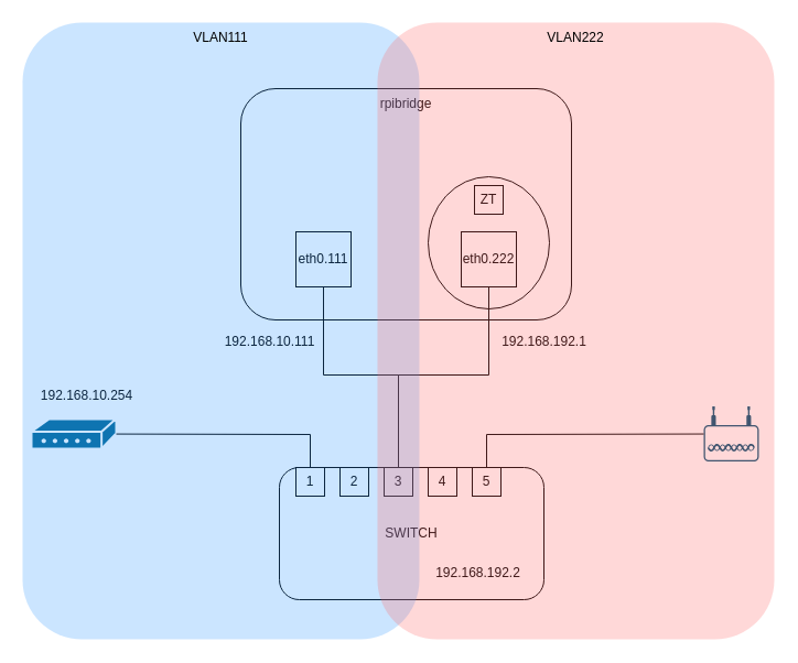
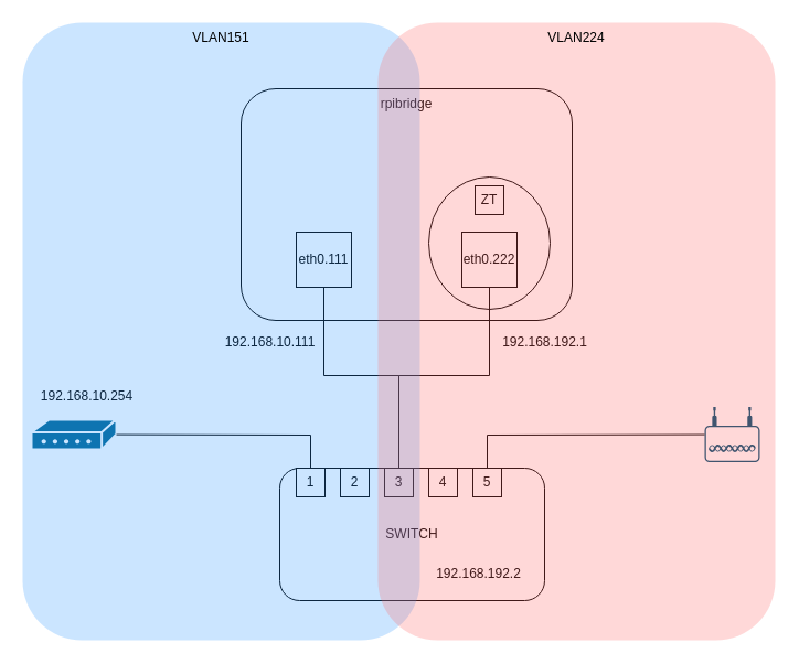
  <mxCell id="0" />
  <mxCell id="1" parent="0" />
  <mxCell id="2" value="SWITCH" style="rounded=1;whiteSpace=wrap;html=1;" parent="1" vertex="1"><mxGeometry x="253" y="424" width="240" height="120" as="geometry" /></mxCell>
  <mxCell id="3" value="1" style="whiteSpace=wrap;html=1;aspect=fixed;" parent="1" vertex="1"><mxGeometry x="268" y="424" width="26" height="26" as="geometry" /></mxCell>
  <mxCell id="4" value="2" style="whiteSpace=wrap;html=1;aspect=fixed;" parent="1" vertex="1"><mxGeometry x="308" y="424" width="26" height="26" as="geometry" /></mxCell>
  <mxCell id="5" value="3" style="whiteSpace=wrap;html=1;aspect=fixed;" parent="1" vertex="1"><mxGeometry x="348" y="424" width="26" height="26" as="geometry" /></mxCell>
  <mxCell id="6" value="4" style="whiteSpace=wrap;html=1;aspect=fixed;" parent="1" vertex="1"><mxGeometry x="388" y="424" width="26" height="26" as="geometry" /></mxCell>
  <mxCell id="7" value="5" style="whiteSpace=wrap;html=1;aspect=fixed;" parent="1" vertex="1"><mxGeometry x="428" y="424" width="26" height="26" as="geometry" /></mxCell>
  <mxCell id="8" value="rpibridge" style="rounded=1;whiteSpace=wrap;html=1;verticalAlign=top;" parent="1" vertex="1"><mxGeometry x="218" y="80" width="300" height="210" as="geometry" /></mxCell>
  <mxCell id="9" value="eth0.111" style="whiteSpace=wrap;html=1;aspect=fixed;" parent="1" vertex="1"><mxGeometry x="268" y="210" width="50" height="50" as="geometry" /></mxCell>
  <mxCell id="10" value="" style="endArrow=none;html=1;rounded=0;" parent="1" source="5" target="9" edge="1"><mxGeometry width="50" height="50" relative="1" as="geometry"><mxPoint x="168" y="380" as="sourcePoint" /><mxPoint x="218" y="330" as="targetPoint" /><Array as="points"><mxPoint x="361" y="340" /><mxPoint x="293" y="340" /></Array></mxGeometry></mxCell>
  <mxCell id="11" value="192.168.192.1" style="text;html=1;align=center;verticalAlign=middle;resizable=0;points=[];autosize=1;strokeColor=none;fillColor=none;" parent="1" vertex="1"><mxGeometry x="448" y="300" width="90" height="20" as="geometry" /></mxCell>
  <mxCell id="12" value="192.168.192.2" style="text;html=1;align=center;verticalAlign=middle;resizable=0;points=[];autosize=1;strokeColor=none;fillColor=none;" parent="1" vertex="1"><mxGeometry x="388" y="510" width="90" height="20" as="geometry" /></mxCell>
  <mxCell id="13" value="" style="shape=mxgraph.cisco.modems_and_phones.modem;html=1;pointerEvents=1;dashed=0;fillColor=#036897;strokeColor=#ffffff;strokeWidth=2;verticalLabelPosition=bottom;verticalAlign=top;align=center;outlineConnect=0;" parent="1" vertex="1"><mxGeometry x="28" y="380" width="77" height="27" as="geometry" /></mxCell>
  <mxCell id="14" value="" style="endArrow=none;html=1;rounded=0;" parent="1" source="13" target="3" edge="1"><mxGeometry width="50" height="50" relative="1" as="geometry"><mxPoint x="78" y="540" as="sourcePoint" /><mxPoint x="128" y="490" as="targetPoint" /><Array as="points"><mxPoint x="281" y="394" /></Array></mxGeometry></mxCell>
  <mxCell id="15" value="" style="points=[[0.03,0.36,0],[0.18,0,0],[0.5,0.34,0],[0.82,0,0],[0.97,0.36,0],[1,0.67,0],[0.975,0.975,0],[0.5,1,0],[0.025,0.975,0],[0,0.67,0]];verticalLabelPosition=bottom;sketch=0;html=1;verticalAlign=top;aspect=fixed;align=center;pointerEvents=1;shape=mxgraph.cisco19.wireless_access_point;fillColor=#005073;strokeColor=none;" parent="1" vertex="1"><mxGeometry x="638" y="368.5" width="50" height="50" as="geometry" /></mxCell>
  <mxCell id="16" value="" style="endArrow=none;html=1;rounded=0;" parent="1" source="7" target="15" edge="1"><mxGeometry width="50" height="50" relative="1" as="geometry"><mxPoint x="578" y="560" as="sourcePoint" /><mxPoint x="628" y="510" as="targetPoint" /><Array as="points"><mxPoint x="441" y="394" /></Array></mxGeometry></mxCell>
  <mxCell id="17" value="192.168.10.254" style="text;html=1;align=center;verticalAlign=middle;resizable=0;points=[];autosize=1;strokeColor=none;fillColor=none;" parent="1" vertex="1"><mxGeometry x="28" y="348.5" width="100" height="20" as="geometry" /></mxCell>
  <mxCell id="18" value="" style="ellipse;whiteSpace=wrap;html=1;" parent="1" vertex="1"><mxGeometry x="388" y="160" width="110" height="120" as="geometry" /></mxCell>
  <mxCell id="19" value="eth0.222" style="whiteSpace=wrap;html=1;aspect=fixed;" parent="1" vertex="1"><mxGeometry x="418" y="210" width="50" height="50" as="geometry" /></mxCell>
  <mxCell id="20" value="ZT" style="whiteSpace=wrap;html=1;aspect=fixed;" parent="1" vertex="1"><mxGeometry x="430" y="168" width="26" height="26" as="geometry" /></mxCell>
  <mxCell id="21" value="" style="endArrow=none;html=1;rounded=0;" parent="1" source="5" target="19" edge="1"><mxGeometry width="50" height="50" relative="1" as="geometry"><mxPoint x="158" y="340" as="sourcePoint" /><mxPoint x="208" y="290" as="targetPoint" /><Array as="points"><mxPoint x="361" y="340" /><mxPoint x="443" y="340" /></Array></mxGeometry></mxCell>
  <mxCell id="22" value="192.168.10.111" style="text;html=1;align=center;verticalAlign=middle;resizable=0;points=[];autosize=1;strokeColor=none;fillColor=none;" parent="1" vertex="1"><mxGeometry x="194" y="300" width="100" height="20" as="geometry" /></mxCell>
- <mxCell id="23" value="VLAN111" style="rounded=1;whiteSpace=wrap;html=1;dashed=1;strokeColor=none;strokeWidth=3;fillColor=#3399FF;verticalAlign=top;align=center;opacity=25;" vertex="1" parent="1"><mxGeometry x="20" y="20" width="360" height="560" as="geometry" /></mxCell>
- <mxCell id="24" value="VLAN222" style="rounded=1;whiteSpace=wrap;html=1;dashed=1;strokeColor=none;strokeWidth=3;fillColor=#FF6666;verticalAlign=top;align=center;opacity=25;" vertex="1" parent="1"><mxGeometry x="342" y="20" width="360" height="560" as="geometry" /></mxCell>
+ <mxCell id="23" value="VLAN151" style="rounded=1;whiteSpace=wrap;html=1;dashed=1;strokeColor=none;strokeWidth=3;fillColor=#3399FF;verticalAlign=top;align=center;opacity=25;" vertex="1" parent="1"><mxGeometry x="20" y="20" width="360" height="560" as="geometry" /></mxCell>
+ <mxCell id="24" value="VLAN224" style="rounded=1;whiteSpace=wrap;html=1;dashed=1;strokeColor=none;strokeWidth=3;fillColor=#FF6666;verticalAlign=top;align=center;opacity=25;" vertex="1" parent="1"><mxGeometry x="342" y="20" width="360" height="560" as="geometry" /></mxCell>
